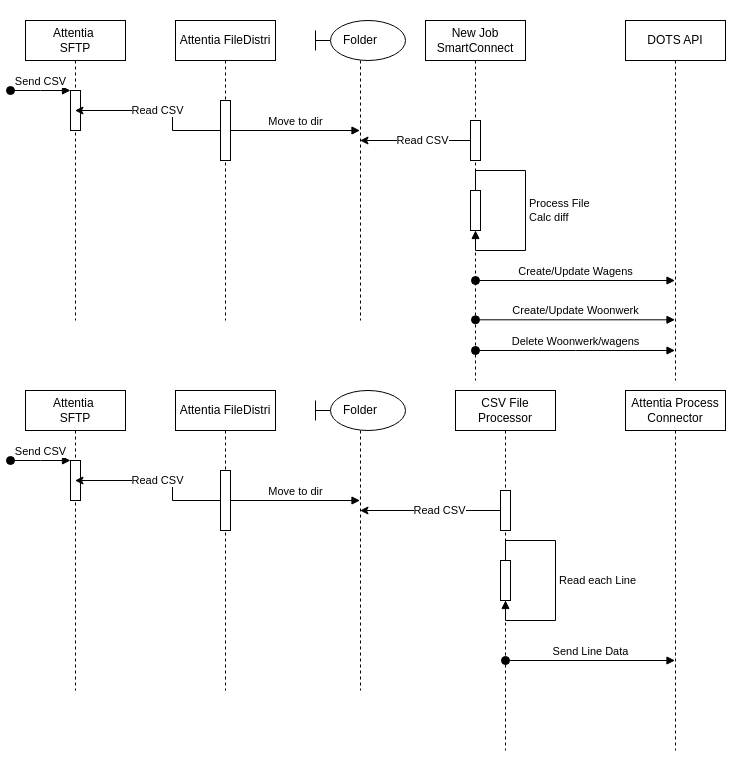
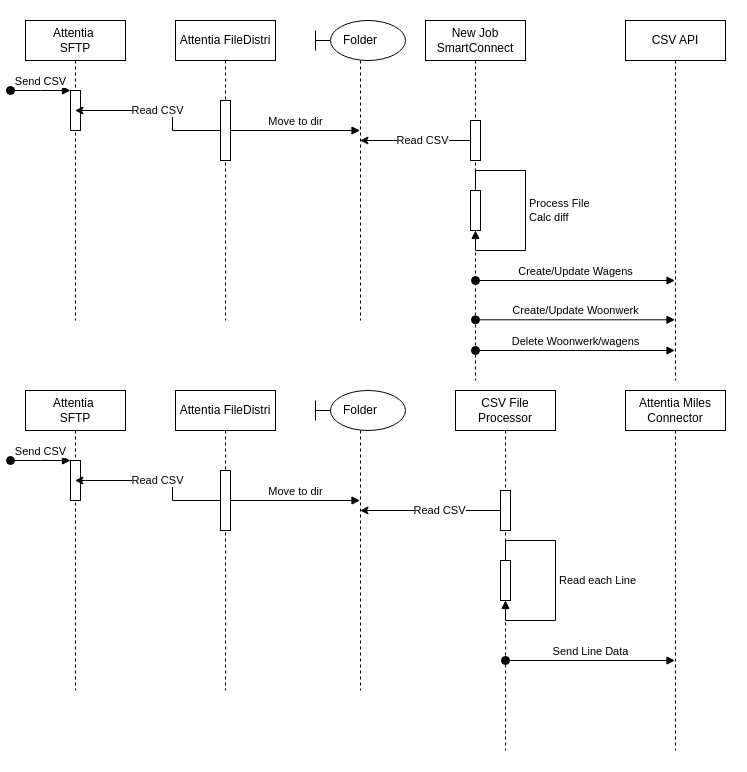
  <mxCell id="0" />
  <mxCell id="1" parent="0" />
  <mxCell id="2" value="Attentia&amp;nbsp;&lt;div&gt;SFTP&lt;/div&gt;" style="shape=umlLifeline;perimeter=lifelinePerimeter;whiteSpace=wrap;html=1;container=0;dropTarget=0;collapsible=0;recursiveResize=0;outlineConnect=0;portConstraint=eastwest;newEdgeStyle={&quot;edgeStyle&quot;:&quot;elbowEdgeStyle&quot;,&quot;elbow&quot;:&quot;vertical&quot;,&quot;curved&quot;:0,&quot;rounded&quot;:0};" parent="1" vertex="1"><mxGeometry x="20" y="20" width="100" height="300" as="geometry" /></mxCell>
  <mxCell id="3" value="" style="html=1;points=[];perimeter=orthogonalPerimeter;outlineConnect=0;targetShapes=umlLifeline;portConstraint=eastwest;newEdgeStyle={&quot;edgeStyle&quot;:&quot;elbowEdgeStyle&quot;,&quot;elbow&quot;:&quot;vertical&quot;,&quot;curved&quot;:0,&quot;rounded&quot;:0};" parent="2" vertex="1"><mxGeometry x="45" y="70" width="10" height="40" as="geometry" /></mxCell>
  <mxCell id="4" value="Send CSV" style="html=1;verticalAlign=bottom;startArrow=oval;endArrow=block;startSize=8;edgeStyle=elbowEdgeStyle;elbow=vertical;curved=0;rounded=0;" parent="2" target="3" edge="1"><mxGeometry relative="1" as="geometry"><mxPoint x="-15" y="70" as="sourcePoint" /></mxGeometry></mxCell>
  <mxCell id="5" value="New Job&lt;div&gt;SmartConnect&lt;/div&gt;" style="shape=umlLifeline;perimeter=lifelinePerimeter;whiteSpace=wrap;html=1;container=0;dropTarget=0;collapsible=0;recursiveResize=0;outlineConnect=0;portConstraint=eastwest;newEdgeStyle={&quot;edgeStyle&quot;:&quot;elbowEdgeStyle&quot;,&quot;elbow&quot;:&quot;vertical&quot;,&quot;curved&quot;:0,&quot;rounded&quot;:0};" parent="1" vertex="1"><mxGeometry x="420" y="20" width="100" height="360" as="geometry" /></mxCell>
  <mxCell id="6" value="" style="html=1;points=[];perimeter=orthogonalPerimeter;outlineConnect=0;targetShapes=umlLifeline;portConstraint=eastwest;newEdgeStyle={&quot;edgeStyle&quot;:&quot;elbowEdgeStyle&quot;,&quot;elbow&quot;:&quot;vertical&quot;,&quot;curved&quot;:0,&quot;rounded&quot;:0};" parent="5" vertex="1"><mxGeometry x="45" y="100" width="10" height="40" as="geometry" /></mxCell>
  <mxCell id="7" value="" style="html=1;points=[[0,0,0,0,5],[0,1,0,0,-5],[1,0,0,0,5],[1,1,0,0,-5]];perimeter=orthogonalPerimeter;outlineConnect=0;targetShapes=umlLifeline;portConstraint=eastwest;newEdgeStyle={&quot;curved&quot;:0,&quot;rounded&quot;:0};" vertex="1" parent="5"><mxGeometry x="45" y="170" width="10" height="40" as="geometry" /></mxCell>
  <mxCell id="8" value="Process File&lt;div&gt;Calc diff&lt;/div&gt;" style="html=1;align=left;spacingLeft=2;endArrow=block;rounded=0;edgeStyle=orthogonalEdgeStyle;curved=0;rounded=0;" edge="1" target="7" parent="5" source="7"><mxGeometry relative="1" as="geometry"><mxPoint x="125" y="190" as="sourcePoint" /><Array as="points"><mxPoint x="50" y="150" /><mxPoint x="100" y="150" /><mxPoint x="100" y="230" /><mxPoint x="50" y="230" /></Array></mxGeometry></mxCell>
  <mxCell id="9" value="Attentia FileDistri" style="shape=umlLifeline;whiteSpace=wrap;html=1;container=1;dropTarget=0;collapsible=0;recursiveResize=0;outlineConnect=0;portConstraint=eastwest;newEdgeStyle={&quot;curved&quot;:0,&quot;rounded&quot;:0};points=[[0,0,0,0,5],[0,1,0,0,-5],[1,0,0,0,5],[1,1,0,0,-5]];perimeter=rectanglePerimeter;targetShapes=umlLifeline;participant=label;" vertex="1" parent="1"><mxGeometry x="170" y="20" width="100" height="300" as="geometry" /></mxCell>
  <mxCell id="10" value="" style="html=1;points=[[0,0,0,0,5],[0,1,0,0,-5],[1,0,0,0,5],[1,1,0,0,-5]];perimeter=orthogonalPerimeter;outlineConnect=0;targetShapes=umlLifeline;portConstraint=eastwest;newEdgeStyle={&quot;curved&quot;:0,&quot;rounded&quot;:0};" vertex="1" parent="9"><mxGeometry x="45" y="80" width="10" height="60" as="geometry" /></mxCell>
  <mxCell id="11" value="Folder" style="shape=umlLifeline;perimeter=lifelinePerimeter;whiteSpace=wrap;html=1;container=1;dropTarget=0;collapsible=0;recursiveResize=0;outlineConnect=0;portConstraint=eastwest;newEdgeStyle={&quot;curved&quot;:0,&quot;rounded&quot;:0};participant=umlBoundary;" vertex="1" parent="1"><mxGeometry x="310" y="20" width="90" height="300" as="geometry" /></mxCell>
  <mxCell id="12" value="Move to dir" style="html=1;verticalAlign=bottom;endArrow=block;curved=0;rounded=0;" edge="1" parent="1" source="10" target="11"><mxGeometry width="80" relative="1" as="geometry"><mxPoint x="230" y="130" as="sourcePoint" /><mxPoint x="310" y="130" as="targetPoint" /></mxGeometry></mxCell>
  <mxCell id="13" value="Read CSV" style="edgeStyle=orthogonalEdgeStyle;rounded=0;orthogonalLoop=1;jettySize=auto;html=1;curved=0;" edge="1" parent="1" source="10" target="2"><mxGeometry relative="1" as="geometry"><Array as="points"><mxPoint x="167" y="130" /><mxPoint x="167" y="110" /></Array></mxGeometry></mxCell>
  <mxCell id="14" value="" style="edgeStyle=elbowEdgeStyle;rounded=0;orthogonalLoop=1;jettySize=auto;html=1;elbow=vertical;curved=0;" edge="1" parent="1" source="6" target="11"><mxGeometry relative="1" as="geometry"><mxPoint x="400" y="184.828" as="targetPoint" /></mxGeometry></mxCell>
  <mxCell id="15" value="Read CSV" style="edgeLabel;html=1;align=center;verticalAlign=middle;resizable=0;points=[];" vertex="1" connectable="0" parent="14"><mxGeometry x="-0.119" y="-1" relative="1" as="geometry"><mxPoint as="offset" /></mxGeometry></mxCell>
- <mxCell id="16" value="DOTS API" style="shape=umlLifeline;perimeter=lifelinePerimeter;whiteSpace=wrap;html=1;container=1;dropTarget=0;collapsible=0;recursiveResize=0;outlineConnect=0;portConstraint=eastwest;newEdgeStyle={&quot;curved&quot;:0,&quot;rounded&quot;:0};" vertex="1" parent="1"><mxGeometry x="620" y="20" width="100" height="360" as="geometry" /></mxCell>
+ <mxCell id="16" value="CSV API" style="shape=umlLifeline;perimeter=lifelinePerimeter;whiteSpace=wrap;html=1;container=1;dropTarget=0;collapsible=0;recursiveResize=0;outlineConnect=0;portConstraint=eastwest;newEdgeStyle={&quot;curved&quot;:0,&quot;rounded&quot;:0};" vertex="1" parent="1"><mxGeometry x="620" y="20" width="100" height="360" as="geometry" /></mxCell>
  <mxCell id="17" value="Create/Update Wagens" style="html=1;verticalAlign=bottom;startArrow=oval;startFill=1;endArrow=block;startSize=8;curved=0;rounded=0;" edge="1" parent="1" target="16"><mxGeometry width="60" relative="1" as="geometry"><mxPoint x="470" y="280" as="sourcePoint" /><mxPoint x="530" y="280" as="targetPoint" /></mxGeometry></mxCell>
  <mxCell id="18" value="Create/Update Woonwerk" style="html=1;verticalAlign=bottom;startArrow=oval;startFill=1;endArrow=block;startSize=8;curved=0;rounded=0;" edge="1" parent="1" target="16"><mxGeometry width="60" relative="1" as="geometry"><mxPoint x="470" y="319.31" as="sourcePoint" /><mxPoint x="530" y="319.31" as="targetPoint" /></mxGeometry></mxCell>
  <mxCell id="19" value="Delete Woonwerk/wagens" style="html=1;verticalAlign=bottom;startArrow=oval;startFill=1;endArrow=block;startSize=8;curved=0;rounded=0;" edge="1" parent="1" target="16"><mxGeometry width="60" relative="1" as="geometry"><mxPoint x="470" y="350" as="sourcePoint" /><mxPoint x="530" y="350" as="targetPoint" /><Array as="points"><mxPoint x="570" y="350" /></Array></mxGeometry></mxCell>
  <mxCell id="20" value="Attentia&amp;nbsp;&lt;div&gt;SFTP&lt;/div&gt;" style="shape=umlLifeline;perimeter=lifelinePerimeter;whiteSpace=wrap;html=1;container=0;dropTarget=0;collapsible=0;recursiveResize=0;outlineConnect=0;portConstraint=eastwest;newEdgeStyle={&quot;edgeStyle&quot;:&quot;elbowEdgeStyle&quot;,&quot;elbow&quot;:&quot;vertical&quot;,&quot;curved&quot;:0,&quot;rounded&quot;:0};" vertex="1" parent="1"><mxGeometry x="20" y="390" width="100" height="300" as="geometry" /></mxCell>
  <mxCell id="21" value="" style="html=1;points=[];perimeter=orthogonalPerimeter;outlineConnect=0;targetShapes=umlLifeline;portConstraint=eastwest;newEdgeStyle={&quot;edgeStyle&quot;:&quot;elbowEdgeStyle&quot;,&quot;elbow&quot;:&quot;vertical&quot;,&quot;curved&quot;:0,&quot;rounded&quot;:0};" vertex="1" parent="20"><mxGeometry x="45" y="70" width="10" height="40" as="geometry" /></mxCell>
  <mxCell id="22" value="Send CSV" style="html=1;verticalAlign=bottom;startArrow=oval;endArrow=block;startSize=8;edgeStyle=elbowEdgeStyle;elbow=vertical;curved=0;rounded=0;" edge="1" parent="20" target="21"><mxGeometry relative="1" as="geometry"><mxPoint x="-15" y="70" as="sourcePoint" /></mxGeometry></mxCell>
  <mxCell id="23" value="CSV File Processor" style="shape=umlLifeline;perimeter=lifelinePerimeter;whiteSpace=wrap;html=1;container=0;dropTarget=0;collapsible=0;recursiveResize=0;outlineConnect=0;portConstraint=eastwest;newEdgeStyle={&quot;edgeStyle&quot;:&quot;elbowEdgeStyle&quot;,&quot;elbow&quot;:&quot;vertical&quot;,&quot;curved&quot;:0,&quot;rounded&quot;:0};" vertex="1" parent="1"><mxGeometry x="450" y="390" width="100" height="360" as="geometry" /></mxCell>
  <mxCell id="24" value="" style="html=1;points=[];perimeter=orthogonalPerimeter;outlineConnect=0;targetShapes=umlLifeline;portConstraint=eastwest;newEdgeStyle={&quot;edgeStyle&quot;:&quot;elbowEdgeStyle&quot;,&quot;elbow&quot;:&quot;vertical&quot;,&quot;curved&quot;:0,&quot;rounded&quot;:0};" vertex="1" parent="23"><mxGeometry x="45" y="100" width="10" height="40" as="geometry" /></mxCell>
  <mxCell id="25" value="" style="html=1;points=[[0,0,0,0,5],[0,1,0,0,-5],[1,0,0,0,5],[1,1,0,0,-5]];perimeter=orthogonalPerimeter;outlineConnect=0;targetShapes=umlLifeline;portConstraint=eastwest;newEdgeStyle={&quot;curved&quot;:0,&quot;rounded&quot;:0};" vertex="1" parent="23"><mxGeometry x="45" y="170" width="10" height="40" as="geometry" /></mxCell>
  <mxCell id="26" value="Read each Line" style="html=1;align=left;spacingLeft=2;endArrow=block;rounded=0;edgeStyle=orthogonalEdgeStyle;curved=0;rounded=0;" edge="1" parent="23" source="25" target="25"><mxGeometry relative="1" as="geometry"><mxPoint x="125" y="190" as="sourcePoint" /><Array as="points"><mxPoint x="50" y="150" /><mxPoint x="100" y="150" /><mxPoint x="100" y="230" /><mxPoint x="50" y="230" /></Array></mxGeometry></mxCell>
  <mxCell id="27" value="Attentia FileDistri" style="shape=umlLifeline;whiteSpace=wrap;html=1;container=1;dropTarget=0;collapsible=0;recursiveResize=0;outlineConnect=0;portConstraint=eastwest;newEdgeStyle={&quot;curved&quot;:0,&quot;rounded&quot;:0};points=[[0,0,0,0,5],[0,1,0,0,-5],[1,0,0,0,5],[1,1,0,0,-5]];perimeter=rectanglePerimeter;targetShapes=umlLifeline;participant=label;" vertex="1" parent="1"><mxGeometry x="170" y="390" width="100" height="300" as="geometry" /></mxCell>
  <mxCell id="28" value="" style="html=1;points=[[0,0,0,0,5],[0,1,0,0,-5],[1,0,0,0,5],[1,1,0,0,-5]];perimeter=orthogonalPerimeter;outlineConnect=0;targetShapes=umlLifeline;portConstraint=eastwest;newEdgeStyle={&quot;curved&quot;:0,&quot;rounded&quot;:0};" vertex="1" parent="27"><mxGeometry x="45" y="80" width="10" height="60" as="geometry" /></mxCell>
  <mxCell id="29" value="Folder" style="shape=umlLifeline;perimeter=lifelinePerimeter;whiteSpace=wrap;html=1;container=1;dropTarget=0;collapsible=0;recursiveResize=0;outlineConnect=0;portConstraint=eastwest;newEdgeStyle={&quot;curved&quot;:0,&quot;rounded&quot;:0};participant=umlBoundary;" vertex="1" parent="1"><mxGeometry x="310" y="390" width="90" height="300" as="geometry" /></mxCell>
  <mxCell id="30" value="Move to dir" style="html=1;verticalAlign=bottom;endArrow=block;curved=0;rounded=0;" edge="1" parent="1" source="28" target="29"><mxGeometry width="80" relative="1" as="geometry"><mxPoint x="230" y="500" as="sourcePoint" /><mxPoint x="310" y="500" as="targetPoint" /></mxGeometry></mxCell>
  <mxCell id="31" value="Read CSV" style="edgeStyle=orthogonalEdgeStyle;rounded=0;orthogonalLoop=1;jettySize=auto;html=1;curved=0;" edge="1" parent="1" source="28" target="20"><mxGeometry relative="1" as="geometry"><Array as="points"><mxPoint x="167" y="500" /><mxPoint x="167" y="480" /></Array></mxGeometry></mxCell>
  <mxCell id="32" value="" style="edgeStyle=elbowEdgeStyle;rounded=0;orthogonalLoop=1;jettySize=auto;html=1;elbow=vertical;curved=0;" edge="1" parent="1" source="24" target="29"><mxGeometry relative="1" as="geometry"><mxPoint x="400" y="554.828" as="targetPoint" /></mxGeometry></mxCell>
  <mxCell id="33" value="Read CSV" style="edgeLabel;html=1;align=center;verticalAlign=middle;resizable=0;points=[];" vertex="1" connectable="0" parent="32"><mxGeometry x="-0.119" y="-1" relative="1" as="geometry"><mxPoint as="offset" /></mxGeometry></mxCell>
- <mxCell id="34" value="Attentia Process Connector" style="shape=umlLifeline;perimeter=lifelinePerimeter;whiteSpace=wrap;html=1;container=1;dropTarget=0;collapsible=0;recursiveResize=0;outlineConnect=0;portConstraint=eastwest;newEdgeStyle={&quot;curved&quot;:0,&quot;rounded&quot;:0};" vertex="1" parent="1"><mxGeometry x="620" y="390" width="100" height="360" as="geometry" /></mxCell>
+ <mxCell id="34" value="Attentia Miles Connector" style="shape=umlLifeline;perimeter=lifelinePerimeter;whiteSpace=wrap;html=1;container=1;dropTarget=0;collapsible=0;recursiveResize=0;outlineConnect=0;portConstraint=eastwest;newEdgeStyle={&quot;curved&quot;:0,&quot;rounded&quot;:0};" vertex="1" parent="1"><mxGeometry x="620" y="390" width="100" height="360" as="geometry" /></mxCell>
  <mxCell id="35" value="Send Line Data" style="html=1;verticalAlign=bottom;startArrow=oval;startFill=1;endArrow=block;startSize=8;curved=0;rounded=0;" edge="1" parent="1" target="34"><mxGeometry width="60" relative="1" as="geometry"><mxPoint x="500" y="660" as="sourcePoint" /><mxPoint x="560" y="660" as="targetPoint" /></mxGeometry></mxCell>
